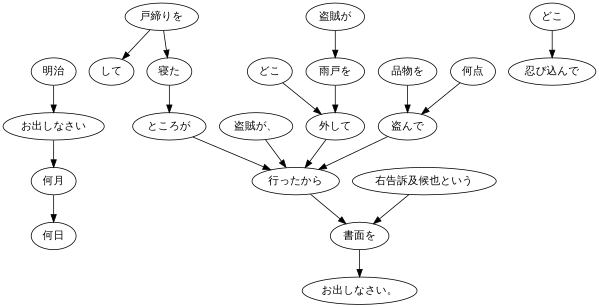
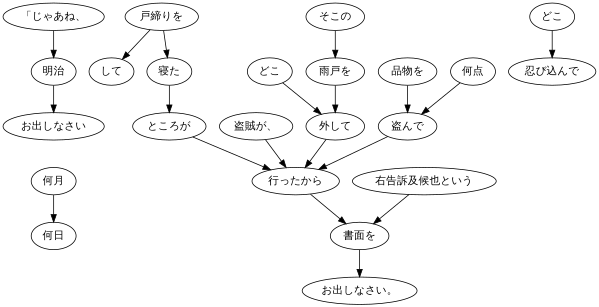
  digraph {
    fontname="IBM Plex Mono"
    node [fontname="IBM Plex Mono"]
    edge [fontname="IBM Plex Mono"]
+   n1 [label="「じゃあね、"]
    n2 [label="明治"]
    n3 [label="お出しなさい"]
    n4 [label="何月"]
    n5 [label="何日"]
    n6 [label="して"]
    n7 [label="戸締りを"]
    n8 [label="寝た"]
    n9 [label="ところが"]
    n10 [label="行ったから"]
    n11 [label="書面を"]
    n12 [label="盗賊が、"]
    n13 [label="どこ"]
    n14 [label="外して"]
-   n15 [label="盗賊が"]
+   n15 [label="そこの"]
    n16 [label="雨戸を"]
    n17 [label="どこ"]
    n18 [label="忍び込んで"]
    n19 [label="盗んで"]
    n20 [label="品物を"]
    n21 [label="何点"]
    n22 [label="お出しなさい。"]
    n23 [label="右告訴及候也という"]
+   n1 -> n2
    n2 -> n3
-   n3 -> n4
    n4 -> n5
    n7 -> n6
    n7 -> n8
    n8 -> n9
    n9 -> n10
    n10 -> n11
    n11 -> n22
    n12 -> n10
    n13 -> n14
    n14 -> n10
    n15 -> n16
    n16 -> n14
    n17 -> n18
    n19 -> n10
    n20 -> n19
    n21 -> n19
    n23 -> n11
  }
